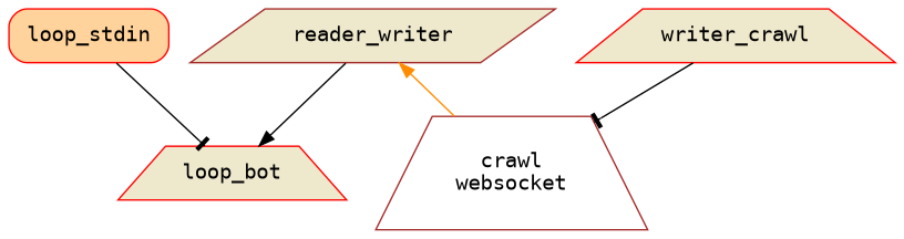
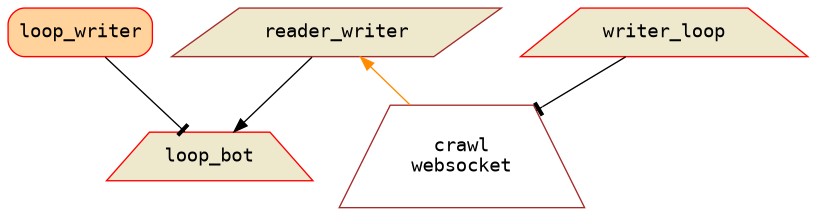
  digraph {
    fontname=monospace
    node [color=red fillcolor=cornsilk2 fontname=monospace shape=trapezium style=filled]
    edge [arrowhead=normal color=black fontname=monospace]
    n1 [color=brown label=reader_writer shape=parallelogram]
-   writer_loop [label=writer_crawl]
+   writer_loop
    loop_bot
    "crawl\nwebsocket" [color=brown fillcolor="" style=""]
-   loop_stdin [fillcolor=burlywood1 shape=box style="filled,rounded"]
+   loop_stdin [fillcolor=burlywood1 shape=box style="filled,rounded" label=loop_writer]
    subgraph sub_1 {
      rank=same
      n1
      writer_loop
    }
    n1 -> loop_bot
    writer_loop -> "crawl\nwebsocket" [arrowhead=tee]
    "crawl\nwebsocket" -> n1 [color=darkorange]
    loop_stdin -> loop_bot [arrowhead=tee]
  }
